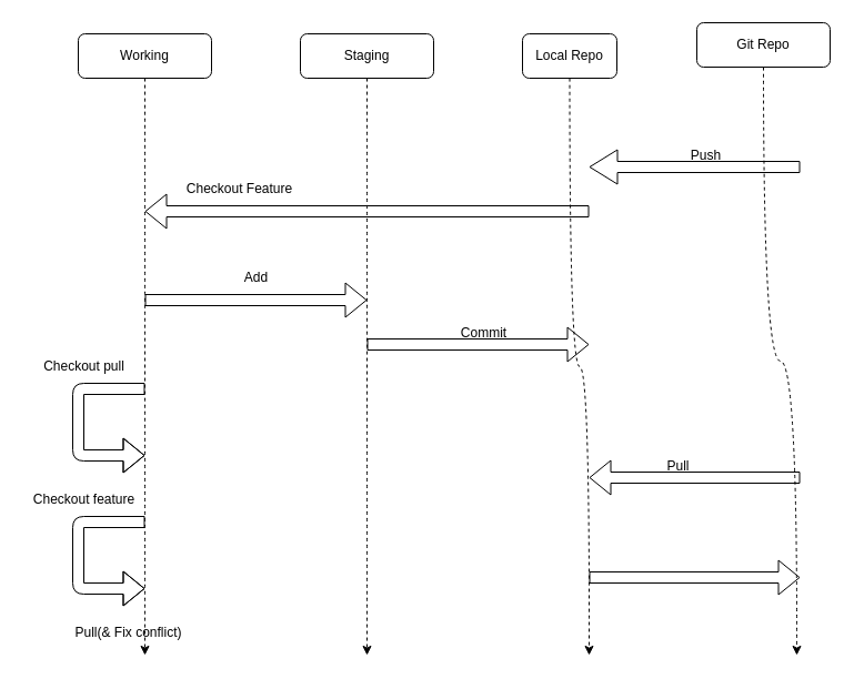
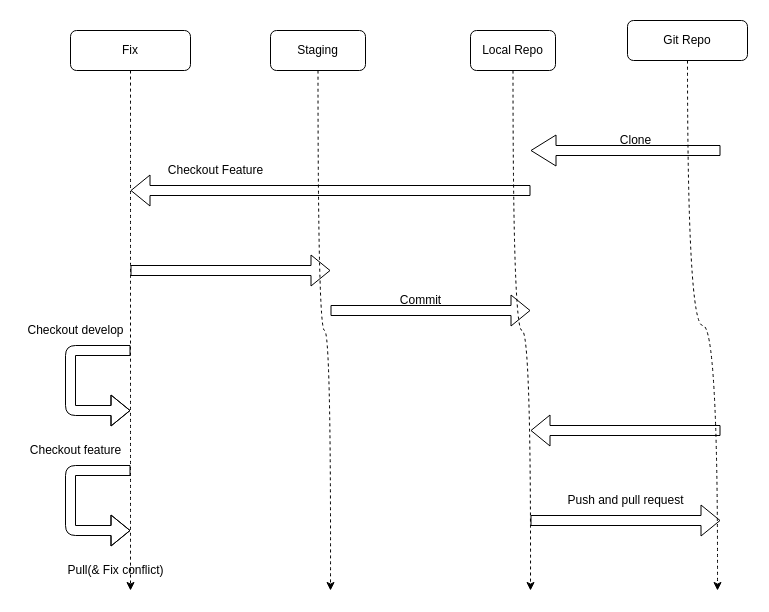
  <mxCell id="0" />
  <mxCell id="1" parent="0" />
  <mxCell id="2" value="" style="edgeStyle=orthogonalEdgeStyle;curved=1;orthogonalLoop=1;jettySize=auto;html=1;dashed=1;strokeColor=default;" edge="1" parent="1" source="3"><mxGeometry relative="1" as="geometry"><mxPoint x="130" y="590" as="targetPoint" /></mxGeometry></mxCell>
- <mxCell id="3" value="Working" style="rounded=1;whiteSpace=wrap;html=1;fontSize=12;glass=0;strokeWidth=1;shadow=0;" parent="1" vertex="1"><mxGeometry x="70" y="30" width="120" height="40" as="geometry" /></mxCell>
+ <mxCell id="3" value="Fix" style="rounded=1;whiteSpace=wrap;html=1;fontSize=12;glass=0;strokeWidth=1;shadow=0;" parent="1" vertex="1"><mxGeometry x="70" y="30" width="120" height="40" as="geometry" /></mxCell>
  <mxCell id="4" value="" style="edgeStyle=orthogonalEdgeStyle;curved=1;orthogonalLoop=1;jettySize=auto;html=1;dashed=1;strokeColor=default;" edge="1" parent="1" source="5"><mxGeometry relative="1" as="geometry"><mxPoint x="330" y="590" as="targetPoint" /></mxGeometry></mxCell>
- <mxCell id="5" value="Staging" style="rounded=1;whiteSpace=wrap;html=1;fontSize=12;glass=0;strokeWidth=1;shadow=0;" parent="1" vertex="1"><mxGeometry x="270" y="30" width="120" height="40" as="geometry" /></mxCell>
+ <mxCell id="5" value="Staging" style="rounded=1;whiteSpace=wrap;html=1;fontSize=12;glass=0;strokeWidth=1;shadow=0;" parent="1" vertex="1"><mxGeometry x="270" y="30" width="95" height="40" as="geometry" /></mxCell>
  <mxCell id="6" value="" style="edgeStyle=orthogonalEdgeStyle;curved=1;orthogonalLoop=1;jettySize=auto;html=1;dashed=1;strokeColor=default;" edge="1" parent="1" source="7"><mxGeometry relative="1" as="geometry"><mxPoint x="717" y="590" as="targetPoint" /></mxGeometry></mxCell>
  <mxCell id="7" value="Git Repo" style="rounded=1;whiteSpace=wrap;html=1;fontSize=12;glass=0;strokeWidth=1;shadow=0;" parent="1" vertex="1"><mxGeometry x="627" y="20" width="120" height="40" as="geometry" /></mxCell>
  <mxCell id="8" value="" style="edgeStyle=orthogonalEdgeStyle;curved=1;orthogonalLoop=1;jettySize=auto;html=1;dashed=1;strokeColor=default;" edge="1" parent="1" source="9"><mxGeometry relative="1" as="geometry"><mxPoint x="530" y="590" as="targetPoint" /></mxGeometry></mxCell>
  <mxCell id="9" value="Local Repo" style="rounded=1;whiteSpace=wrap;html=1;fontSize=12;glass=0;strokeWidth=1;shadow=0;" parent="1" vertex="1"><mxGeometry x="470" y="30" width="85" height="40" as="geometry" /></mxCell>
  <mxCell id="10" value="" style="shape=flexArrow;endArrow=classic;html=1;strokeColor=default;curved=1;width=10;endSize=8;" edge="1" parent="1"><mxGeometry width="50" height="50" relative="1" as="geometry"><mxPoint x="720" y="150" as="sourcePoint" /><mxPoint x="530" y="150" as="targetPoint" /></mxGeometry></mxCell>
- <mxCell id="11" value="Push" style="text;html=1;align=center;verticalAlign=middle;resizable=0;points=[];autosize=1;strokeColor=none;fillColor=none;" vertex="1" parent="1"><mxGeometry x="610" y="130" width="50" height="20" as="geometry" /></mxCell>
+ <mxCell id="11" value="Clone" style="text;html=1;align=center;verticalAlign=middle;resizable=0;points=[];autosize=1;strokeColor=none;fillColor=none;" vertex="1" parent="1"><mxGeometry x="610" y="130" width="50" height="20" as="geometry" /></mxCell>
  <mxCell id="12" value="" style="shape=flexArrow;endArrow=classic;html=1;strokeColor=default;curved=1;" edge="1" parent="1"><mxGeometry width="50" height="50" relative="1" as="geometry"><mxPoint x="530" y="190" as="sourcePoint" /><mxPoint x="130" y="190" as="targetPoint" /></mxGeometry></mxCell>
  <mxCell id="13" value="Checkout Feature" style="text;html=1;align=center;verticalAlign=middle;resizable=0;points=[];autosize=1;strokeColor=none;fillColor=none;" vertex="1" parent="1"><mxGeometry x="160" y="160" width="110" height="20" as="geometry" /></mxCell>
  <mxCell id="14" value="" style="shape=flexArrow;endArrow=classic;html=1;strokeColor=default;curved=1;" edge="1" parent="1"><mxGeometry width="50" height="50" relative="1" as="geometry"><mxPoint x="130" y="270" as="sourcePoint" /><mxPoint x="330" y="270" as="targetPoint" /></mxGeometry></mxCell>
  <mxCell id="15" value="" style="shape=flexArrow;endArrow=classic;html=1;strokeColor=default;curved=1;" edge="1" parent="1"><mxGeometry width="50" height="50" relative="1" as="geometry"><mxPoint x="330" y="310" as="sourcePoint" /><mxPoint x="530" y="310" as="targetPoint" /></mxGeometry></mxCell>
- <mxCell id="16" value="Add" style="text;html=1;align=center;verticalAlign=middle;resizable=0;points=[];autosize=1;strokeColor=none;fillColor=none;" vertex="1" parent="1"><mxGeometry x="210" y="240" width="40" height="20" as="geometry" /></mxCell>
- <mxCell id="17" value="Commit" style="text;html=1;align=center;verticalAlign=middle;resizable=0;points=[];autosize=1;strokeColor=none;fillColor=none;" vertex="1" parent="1"><mxGeometry x="405" y="290" width="60" height="20" as="geometry" /></mxCell>
+ <mxCell id="17" value="Commit" style="text;html=1;align=center;verticalAlign=middle;resizable=0;points=[];autosize=1;strokeColor=none;fillColor=none;" vertex="1" parent="1"><mxGeometry x="390" y="290" width="60" height="20" as="geometry" /></mxCell>
  <mxCell id="18" value="" style="shape=flexArrow;endArrow=classic;html=1;strokeColor=default;edgeStyle=orthogonalEdgeStyle;" edge="1" parent="1"><mxGeometry width="50" height="50" relative="1" as="geometry"><mxPoint x="130" y="350" as="sourcePoint" /><mxPoint x="130" y="410" as="targetPoint" /><Array as="points"><mxPoint x="70" y="350" /><mxPoint x="70" y="410" /></Array></mxGeometry></mxCell>
  <mxCell id="19" value="" style="shape=flexArrow;endArrow=classic;html=1;strokeColor=default;edgeStyle=orthogonalEdgeStyle;" edge="1" parent="1"><mxGeometry width="50" height="50" relative="1" as="geometry"><mxPoint x="130" y="470" as="sourcePoint" /><mxPoint x="130" y="530" as="targetPoint" /><Array as="points"><mxPoint x="70" y="470" /><mxPoint x="70" y="530" /><mxPoint x="130" y="530" /></Array></mxGeometry></mxCell>
- <mxCell id="20" value="Checkout pull" style="text;html=1;align=center;verticalAlign=middle;resizable=0;points=[];autosize=1;strokeColor=none;fillColor=none;" vertex="1" parent="1"><mxGeometry x="20" y="320" width="110" height="20" as="geometry" /></mxCell>
+ <mxCell id="20" value="Checkout develop" style="text;html=1;align=center;verticalAlign=middle;resizable=0;points=[];autosize=1;strokeColor=none;fillColor=none;" vertex="1" parent="1"><mxGeometry x="20" y="320" width="110" height="20" as="geometry" /></mxCell>
  <mxCell id="21" value="Checkout feature" style="text;html=1;align=center;verticalAlign=middle;resizable=0;points=[];autosize=1;strokeColor=none;fillColor=none;" vertex="1" parent="1"><mxGeometry x="20" y="440" width="110" height="20" as="geometry" /></mxCell>
  <mxCell id="22" value="Pull(&amp;amp; Fix conflict)" style="text;html=1;align=center;verticalAlign=middle;resizable=0;points=[];autosize=1;strokeColor=none;fillColor=none;" vertex="1" parent="1"><mxGeometry x="50" y="560" width="130" height="20" as="geometry" /></mxCell>
  <mxCell id="23" value="" style="shape=flexArrow;endArrow=classic;html=1;strokeColor=default;" edge="1" parent="1"><mxGeometry width="50" height="50" relative="1" as="geometry"><mxPoint x="720" y="430" as="sourcePoint" /><mxPoint x="530" y="430" as="targetPoint" /></mxGeometry></mxCell>
- <mxCell id="24" value="Pull" style="text;html=1;align=center;verticalAlign=middle;resizable=0;points=[];autosize=1;strokeColor=none;fillColor=none;" vertex="1" parent="1"><mxGeometry x="590" y="410" width="40" height="20" as="geometry" /></mxCell>
  <mxCell id="25" value="" style="shape=flexArrow;endArrow=classic;html=1;strokeColor=default;" edge="1" parent="1"><mxGeometry width="50" height="50" relative="1" as="geometry"><mxPoint x="530" y="520" as="sourcePoint" /><mxPoint x="720" y="520" as="targetPoint" /></mxGeometry></mxCell>
+ <mxCell id="26" value="Push and pull request" style="text;html=1;align=center;verticalAlign=middle;resizable=0;points=[];autosize=1;strokeColor=none;fillColor=none;" vertex="1" parent="1"><mxGeometry x="560" y="490" width="130" height="20" as="geometry" /></mxCell>
